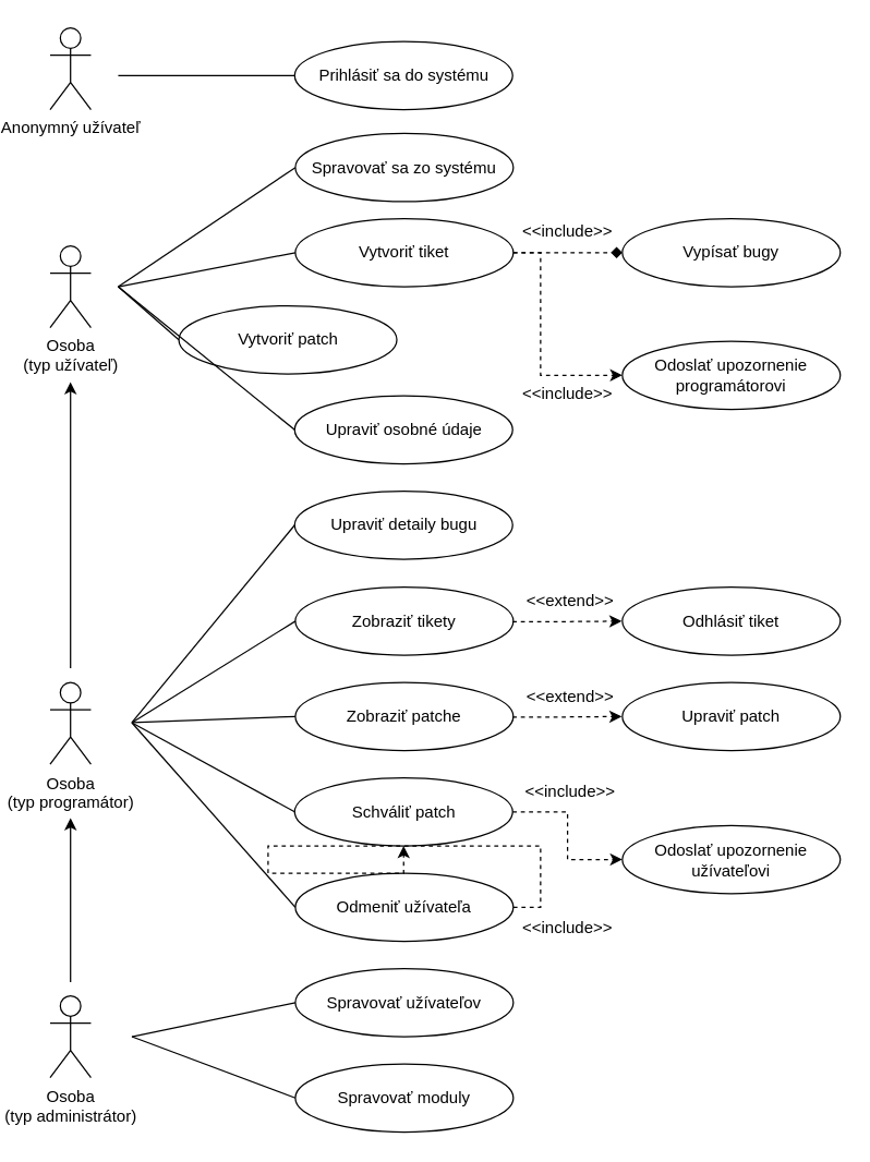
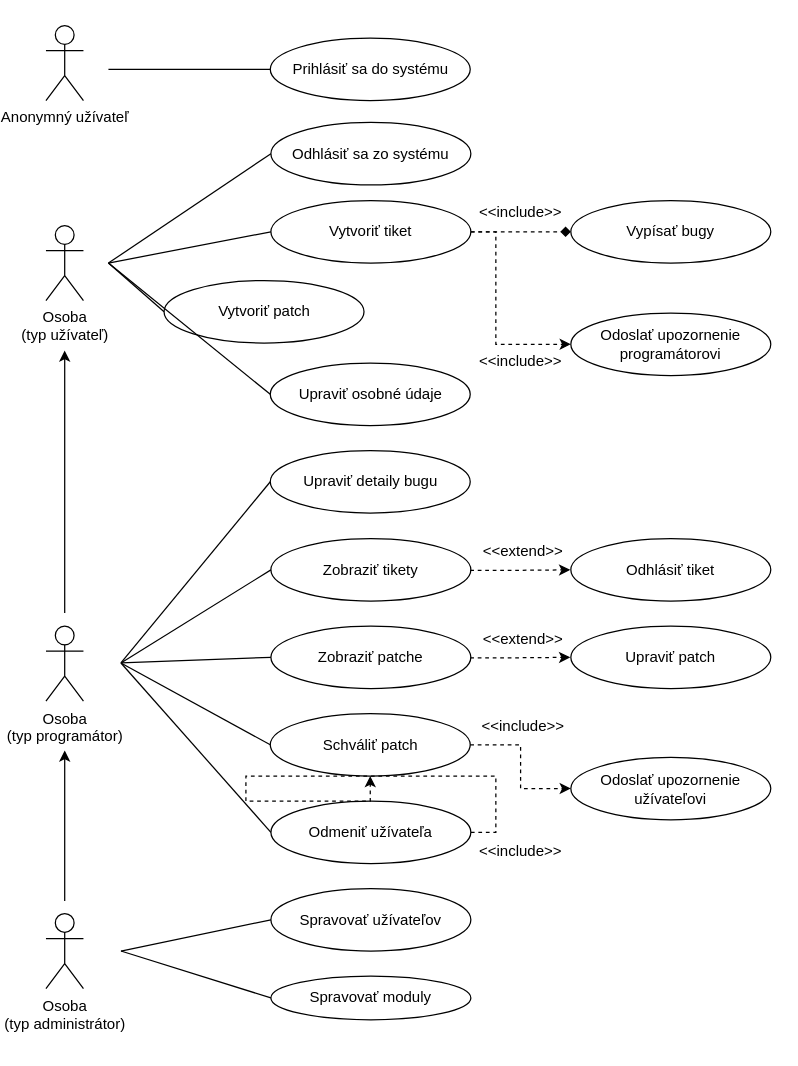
  <mxCell id="0" />
  <mxCell id="1" parent="0" />
  <mxCell id="2" style="rounded=0;orthogonalLoop=1;jettySize=auto;html=1;exitX=1;exitY=0.5;exitDx=0;exitDy=0;fontSize=12;entryX=0;entryY=0.5;entryDx=0;entryDy=0;dashed=1;endArrow=diamond;" parent="1" source="3" target="17" edge="1"><mxGeometry relative="1" as="geometry"><mxPoint x="280" y="110" as="targetPoint" /></mxGeometry></mxCell>
  <mxCell id="3" value="Vytvoriť tiket" style="ellipse;whiteSpace=wrap;html=1;" parent="1" vertex="1"><mxGeometry x="200" y="160" width="160" height="50" as="geometry" /></mxCell>
  <mxCell id="4" value="Osoba&lt;br&gt;(typ programátor)" style="shape=umlActor;verticalLabelPosition=bottom;labelBackgroundColor=#ffffff;verticalAlign=top;html=1;" parent="1" vertex="1"><mxGeometry x="20" y="500.5" width="30" height="60" as="geometry" /></mxCell>
  <mxCell id="5" value="Vytvoriť patch" style="ellipse;whiteSpace=wrap;html=1;" parent="1" vertex="1"><mxGeometry x="114.5" y="224" width="160" height="50" as="geometry" /></mxCell>
  <mxCell id="6" value="Upraviť osobné údaje" style="ellipse;whiteSpace=wrap;html=1;" parent="1" vertex="1"><mxGeometry x="199.5" y="290" width="160" height="50" as="geometry" /></mxCell>
  <mxCell id="7" value="Upraviť detaily bugu" style="ellipse;whiteSpace=wrap;html=1;" parent="1" vertex="1"><mxGeometry x="199.5" y="360" width="160" height="50" as="geometry" /></mxCell>
  <mxCell id="8" value="Schváliť patch" style="ellipse;whiteSpace=wrap;html=1;" parent="1" vertex="1"><mxGeometry x="199.5" y="570.5" width="160" height="50" as="geometry" /></mxCell>
  <mxCell id="9" value="Osoba&lt;br&gt;(typ užívateľ)" style="shape=umlActor;verticalLabelPosition=bottom;labelBackgroundColor=#ffffff;verticalAlign=top;html=1;" parent="1" vertex="1"><mxGeometry x="20" y="180" width="30" height="60" as="geometry" /></mxCell>
  <mxCell id="10" value="" style="endArrow=none;html=1;entryX=0;entryY=0.5;entryDx=0;entryDy=0;" parent="1" target="6" edge="1"><mxGeometry width="50" height="50" relative="1" as="geometry"><mxPoint x="70" y="210" as="sourcePoint" /><mxPoint x="190" y="186.5" as="targetPoint" /></mxGeometry></mxCell>
  <mxCell id="11" value="" style="endArrow=none;html=1;entryX=0;entryY=0.5;entryDx=0;entryDy=0;" parent="1" target="3" edge="1"><mxGeometry width="50" height="50" relative="1" as="geometry"><mxPoint x="70" y="210" as="sourcePoint" /><mxPoint x="180" y="259" as="targetPoint" /></mxGeometry></mxCell>
  <mxCell id="12" value="" style="endArrow=none;html=1;entryX=0;entryY=0.5;entryDx=0;entryDy=0;" parent="1" target="7" edge="1"><mxGeometry width="50" height="50" relative="1" as="geometry"><mxPoint x="80" y="530" as="sourcePoint" /><mxPoint x="210" y="184.5" as="targetPoint" /></mxGeometry></mxCell>
  <mxCell id="13" value="" style="endArrow=none;html=1;entryX=0;entryY=0.5;entryDx=0;entryDy=0;" parent="1" target="5" edge="1"><mxGeometry width="50" height="50" relative="1" as="geometry"><mxPoint x="70" y="210" as="sourcePoint" /><mxPoint x="220" y="274" as="targetPoint" /></mxGeometry></mxCell>
  <mxCell id="14" value="" style="endArrow=none;html=1;entryX=0;entryY=0.5;entryDx=0;entryDy=0;" parent="1" target="8" edge="1"><mxGeometry width="50" height="50" relative="1" as="geometry"><mxPoint x="80" y="530" as="sourcePoint" /><mxPoint x="210" y="324.5" as="targetPoint" /></mxGeometry></mxCell>
  <mxCell id="15" value="Zobraziť tikety" style="ellipse;whiteSpace=wrap;html=1;" parent="1" vertex="1"><mxGeometry x="200" y="430.5" width="160" height="50" as="geometry" /></mxCell>
  <mxCell id="16" value="" style="endArrow=none;html=1;entryX=0;entryY=0.5;entryDx=0;entryDy=0;" parent="1" target="15" edge="1"><mxGeometry width="50" height="50" relative="1" as="geometry"><mxPoint x="80" y="530" as="sourcePoint" /><mxPoint x="200" y="107" as="targetPoint" /></mxGeometry></mxCell>
  <mxCell id="17" value="Vypísať bugy" style="ellipse;whiteSpace=wrap;html=1;" parent="1" vertex="1"><mxGeometry x="440" y="160" width="160" height="50" as="geometry" /></mxCell>
  <mxCell id="18" value="&amp;lt;&amp;lt;include&amp;gt;&amp;gt;" style="text;html=1;strokeColor=none;fillColor=none;align=center;verticalAlign=middle;whiteSpace=wrap;rounded=0;fontSize=12;" parent="1" vertex="1"><mxGeometry x="380" y="160" width="40" height="20" as="geometry" /></mxCell>
  <mxCell id="19" value="Zobraziť patche" style="ellipse;whiteSpace=wrap;html=1;" parent="1" vertex="1"><mxGeometry x="200" y="500.5" width="160" height="50" as="geometry" /></mxCell>
  <mxCell id="20" value="" style="endArrow=none;html=1;entryX=0;entryY=0.5;entryDx=0;entryDy=0;" parent="1" target="19" edge="1"><mxGeometry width="50" height="50" relative="1" as="geometry"><mxPoint x="80" y="530" as="sourcePoint" /><mxPoint x="210" y="465.5" as="targetPoint" /></mxGeometry></mxCell>
  <mxCell id="21" value="Odoslať upozornenie programátorovi" style="ellipse;whiteSpace=wrap;html=1;" parent="1" vertex="1"><mxGeometry x="440" y="250" width="160" height="50" as="geometry" /></mxCell>
  <mxCell id="22" style="rounded=0;orthogonalLoop=1;jettySize=auto;html=1;exitX=1;exitY=0.5;exitDx=0;exitDy=0;fontSize=12;entryX=0;entryY=0.5;entryDx=0;entryDy=0;dashed=1;edgeStyle=orthogonalEdgeStyle;" parent="1" source="3" target="21" edge="1"><mxGeometry relative="1" as="geometry"><mxPoint x="290" y="130" as="targetPoint" /><mxPoint x="290" y="170" as="sourcePoint" /><Array as="points"><mxPoint x="380" y="185" /><mxPoint x="380" y="275" /></Array></mxGeometry></mxCell>
  <mxCell id="23" value="Odmeniť užívateľa" style="ellipse;whiteSpace=wrap;html=1;" parent="1" vertex="1"><mxGeometry x="200" y="640.5" width="160" height="50" as="geometry" /></mxCell>
  <mxCell id="24" value="" style="endArrow=none;html=1;entryX=0;entryY=0.5;entryDx=0;entryDy=0;" parent="1" target="23" edge="1"><mxGeometry width="50" height="50" relative="1" as="geometry"><mxPoint x="80" y="530" as="sourcePoint" /><mxPoint x="210" y="605.5" as="targetPoint" /></mxGeometry></mxCell>
  <mxCell id="25" value="Odoslať upozornenie užívateľovi" style="ellipse;whiteSpace=wrap;html=1;" parent="1" vertex="1"><mxGeometry x="440" y="605.5" width="160" height="50" as="geometry" /></mxCell>
  <mxCell id="26" style="rounded=0;orthogonalLoop=1;jettySize=auto;html=1;exitX=1;exitY=0.5;exitDx=0;exitDy=0;fontSize=12;dashed=1;edgeStyle=orthogonalEdgeStyle;" parent="1" source="23" target="8" edge="1"><mxGeometry relative="1" as="geometry"><mxPoint x="110" y="50.5" as="targetPoint" /><mxPoint x="290" y="90.5" as="sourcePoint" /></mxGeometry></mxCell>
  <mxCell id="27" value="&amp;lt;&amp;lt;include&amp;gt;&amp;gt;" style="text;html=1;strokeColor=none;fillColor=none;align=center;verticalAlign=middle;whiteSpace=wrap;rounded=0;fontSize=12;" parent="1" vertex="1"><mxGeometry x="380" y="670.5" width="40" height="20" as="geometry" /></mxCell>
  <mxCell id="28" style="rounded=0;orthogonalLoop=1;jettySize=auto;html=1;fontSize=12;entryX=0;entryY=0.5;entryDx=0;entryDy=0;dashed=1;exitX=1;exitY=0.5;exitDx=0;exitDy=0;edgeStyle=orthogonalEdgeStyle;" parent="1" source="8" target="25" edge="1"><mxGeometry relative="1" as="geometry"><mxPoint x="445" y="385" as="targetPoint" /><mxPoint x="380" y="590.5" as="sourcePoint" /></mxGeometry></mxCell>
  <mxCell id="29" value="&amp;lt;&amp;lt;include&amp;gt;&amp;gt;" style="text;html=1;strokeColor=none;fillColor=none;align=center;verticalAlign=middle;whiteSpace=wrap;rounded=0;fontSize=12;" parent="1" vertex="1"><mxGeometry x="380" y="279" width="40" height="20" as="geometry" /></mxCell>
  <mxCell id="30" value="Osoba&lt;br&gt;(typ administrátor)" style="shape=umlActor;verticalLabelPosition=bottom;labelBackgroundColor=#ffffff;verticalAlign=top;html=1;" parent="1" vertex="1"><mxGeometry x="20" y="730.5" width="30" height="60" as="geometry" /></mxCell>
  <mxCell id="31" value="Spravovať užívateľov" style="ellipse;whiteSpace=wrap;html=1;" parent="1" vertex="1"><mxGeometry x="200" y="710.5" width="160" height="50" as="geometry" /></mxCell>
  <mxCell id="32" value="" style="endArrow=none;html=1;entryX=0;entryY=0.5;entryDx=0;entryDy=0;" parent="1" target="31" edge="1"><mxGeometry width="50" height="50" relative="1" as="geometry"><mxPoint x="80" y="760.5" as="sourcePoint" /><mxPoint x="210" y="675.5" as="targetPoint" /></mxGeometry></mxCell>
  <mxCell id="33" style="edgeStyle=none;rounded=0;orthogonalLoop=1;jettySize=auto;html=1;exitX=0.5;exitY=0;exitDx=0;exitDy=0;endArrow=none;endFill=0;" parent="1" source="3" target="3" edge="1"><mxGeometry relative="1" as="geometry" /></mxCell>
  <mxCell id="34" value="" style="endArrow=classic;html=1;" parent="1" edge="1"><mxGeometry width="50" height="50" relative="1" as="geometry"><mxPoint x="35" y="490" as="sourcePoint" /><mxPoint x="35" y="280" as="targetPoint" /></mxGeometry></mxCell>
  <mxCell id="35" value="" style="endArrow=classic;html=1;" parent="1" edge="1"><mxGeometry width="50" height="50" relative="1" as="geometry"><mxPoint x="35" y="720.5" as="sourcePoint" /><mxPoint x="35" y="600" as="targetPoint" /></mxGeometry></mxCell>
- <mxCell id="36" value="Spravovať moduly" style="ellipse;whiteSpace=wrap;html=1;" parent="1" vertex="1"><mxGeometry x="200" y="780.5" width="160" height="50" as="geometry" /></mxCell>
+ <mxCell id="36" value="Spravovať moduly" style="ellipse;whiteSpace=wrap;html=1;" parent="1" vertex="1"><mxGeometry x="200" y="780.5" width="160" height="35" as="geometry" /></mxCell>
  <mxCell id="37" value="" style="endArrow=none;html=1;entryX=0;entryY=0.5;entryDx=0;entryDy=0;" parent="1" target="36" edge="1"><mxGeometry width="50" height="50" relative="1" as="geometry"><mxPoint x="80" y="760.5" as="sourcePoint" /><mxPoint x="210" y="745.5" as="targetPoint" /></mxGeometry></mxCell>
  <mxCell id="38" value="Upraviť patch" style="ellipse;whiteSpace=wrap;html=1;" parent="1" vertex="1"><mxGeometry x="440" y="500.5" width="160" height="50" as="geometry" /></mxCell>
  <mxCell id="39" style="rounded=0;orthogonalLoop=1;jettySize=auto;html=1;exitX=1;exitY=0.5;exitDx=0;exitDy=0;fontSize=12;entryX=0;entryY=0.5;entryDx=0;entryDy=0;dashed=1;" parent="1" edge="1"><mxGeometry relative="1" as="geometry"><mxPoint x="439.5" y="525.5" as="targetPoint" /><mxPoint x="359.5" y="526" as="sourcePoint" /><Array as="points"><mxPoint x="379.5" y="526" /></Array></mxGeometry></mxCell>
  <mxCell id="40" value="&amp;lt;&amp;lt;extend&amp;gt;&amp;gt;" style="text;html=1;strokeColor=none;fillColor=none;align=center;verticalAlign=middle;whiteSpace=wrap;rounded=0;fontSize=12;" parent="1" vertex="1"><mxGeometry x="382" y="500.5" width="40" height="20" as="geometry" /></mxCell>
  <mxCell id="41" value="Odhlásiť tiket" style="ellipse;whiteSpace=wrap;html=1;" parent="1" vertex="1"><mxGeometry x="440" y="430.5" width="160" height="50" as="geometry" /></mxCell>
  <mxCell id="42" style="rounded=0;orthogonalLoop=1;jettySize=auto;html=1;exitX=1;exitY=0.5;exitDx=0;exitDy=0;fontSize=12;entryX=0;entryY=0.5;entryDx=0;entryDy=0;dashed=1;" parent="1" edge="1"><mxGeometry relative="1" as="geometry"><mxPoint x="439.5" y="455.5" as="targetPoint" /><mxPoint x="359.5" y="456" as="sourcePoint" /><Array as="points"><mxPoint x="379.5" y="456" /></Array></mxGeometry></mxCell>
  <mxCell id="43" value="&amp;lt;&amp;lt;extend&amp;gt;&amp;gt;" style="text;html=1;strokeColor=none;fillColor=none;align=center;verticalAlign=middle;whiteSpace=wrap;rounded=0;fontSize=12;" parent="1" vertex="1"><mxGeometry x="382" y="430.5" width="40" height="20" as="geometry" /></mxCell>
  <mxCell id="44" value="&amp;lt;&amp;lt;include&amp;gt;&amp;gt;" style="text;html=1;strokeColor=none;fillColor=none;align=center;verticalAlign=middle;whiteSpace=wrap;rounded=0;fontSize=12;" parent="1" vertex="1"><mxGeometry x="382" y="570.5" width="40" height="20" as="geometry" /></mxCell>
  <mxCell id="45" value="Anonymný užívateľ" style="shape=umlActor;verticalLabelPosition=bottom;labelBackgroundColor=#ffffff;verticalAlign=top;html=1;" parent="1" vertex="1"><mxGeometry x="20" y="20" width="30" height="60" as="geometry" /></mxCell>
  <mxCell id="46" value="Prihlásiť sa do systému" style="ellipse;whiteSpace=wrap;html=1;" parent="1" vertex="1"><mxGeometry x="199.5" y="30" width="160" height="50" as="geometry" /></mxCell>
- <mxCell id="47" value="Spravovať sa zo systému" style="ellipse;whiteSpace=wrap;html=1;" parent="1" vertex="1"><mxGeometry x="200" y="97.5" width="160" height="50" as="geometry" /></mxCell>
+ <mxCell id="47" value="Odhlásiť sa zo systému" style="ellipse;whiteSpace=wrap;html=1;" parent="1" vertex="1"><mxGeometry x="200" y="97.5" width="160" height="50" as="geometry" /></mxCell>
  <mxCell id="48" value="" style="endArrow=none;html=1;entryX=0;entryY=0.5;entryDx=0;entryDy=0;" parent="1" target="47" edge="1"><mxGeometry width="50" height="50" relative="1" as="geometry"><mxPoint x="70" y="210" as="sourcePoint" /><mxPoint x="210" y="195" as="targetPoint" /></mxGeometry></mxCell>
  <mxCell id="49" value="" style="endArrow=none;html=1;entryX=0;entryY=0.5;entryDx=0;entryDy=0;" parent="1" target="46" edge="1"><mxGeometry width="50" height="50" relative="1" as="geometry"><mxPoint x="70" y="55" as="sourcePoint" /><mxPoint x="210" y="127.5" as="targetPoint" /></mxGeometry></mxCell>
